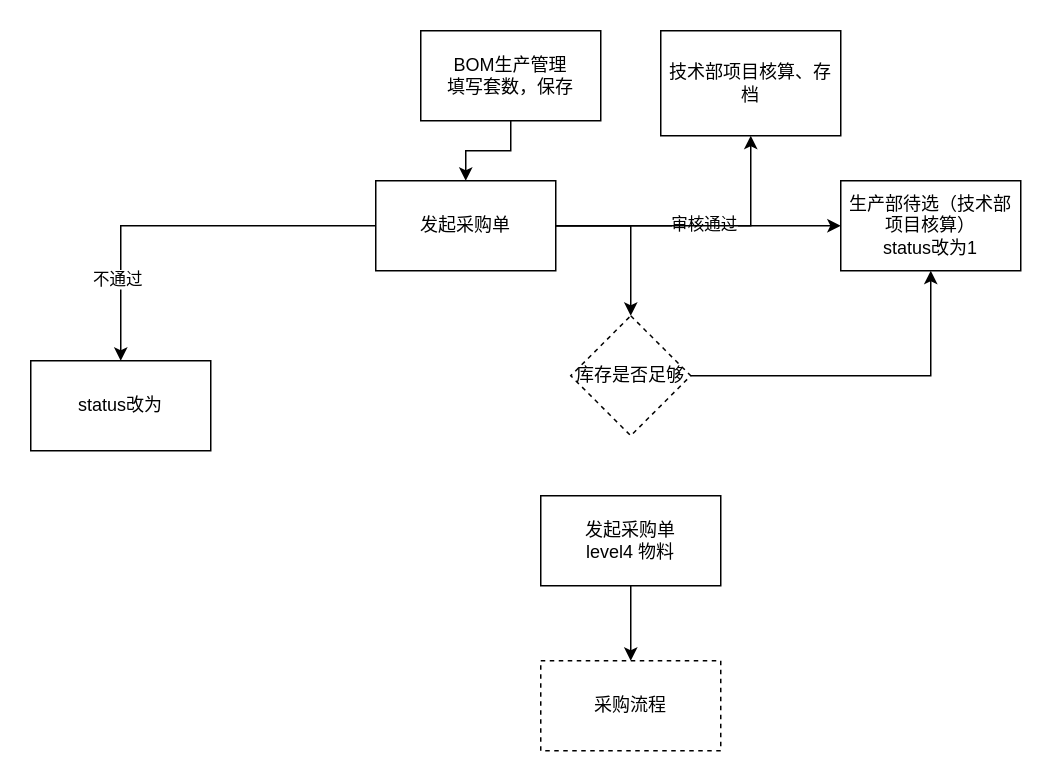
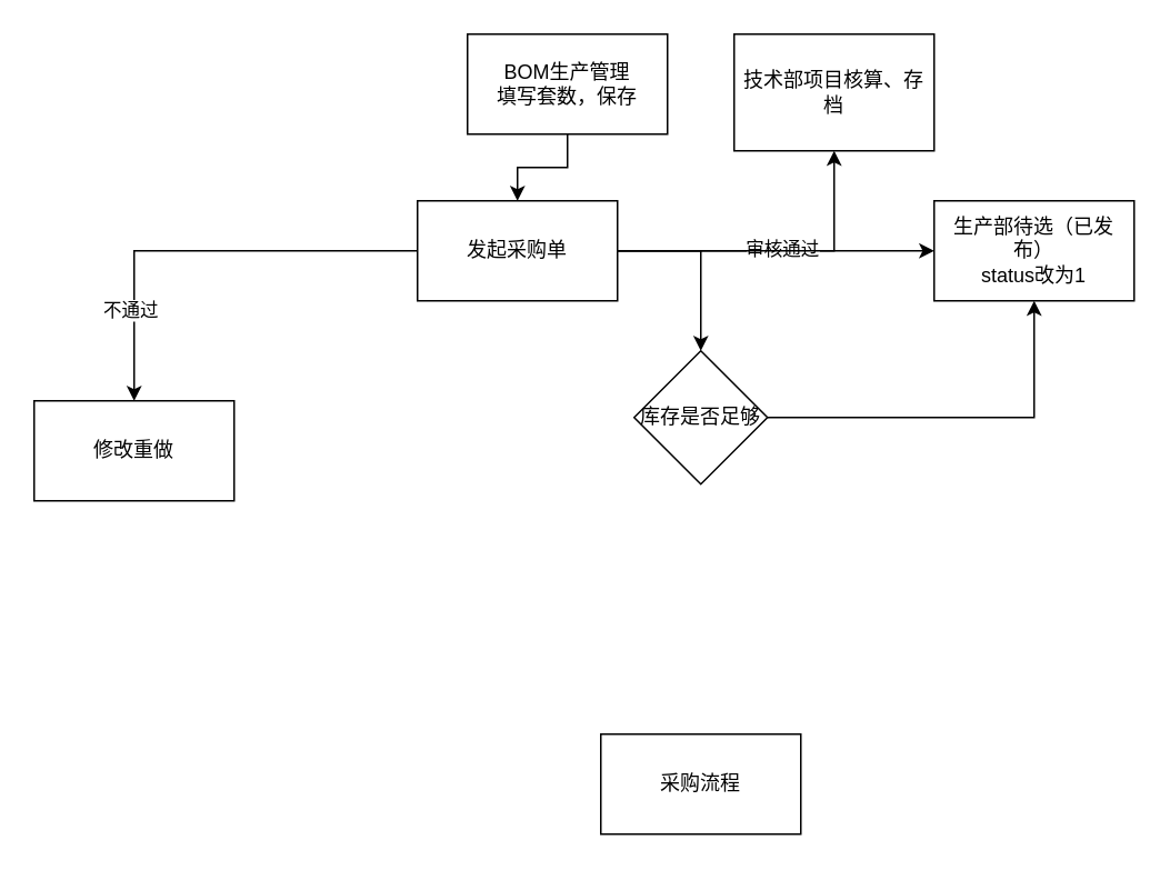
  <mxCell id="0" />
  <mxCell id="1" parent="0" />
  <mxCell id="2" value="" style="edgeStyle=orthogonalEdgeStyle;rounded=0;orthogonalLoop=1;jettySize=auto;html=1;" edge="1" parent="1" source="3" target="10"><mxGeometry relative="1" as="geometry" /></mxCell>
  <mxCell id="3" value="BOM生产管理&lt;br&gt;填写套数，保存" style="rounded=0;whiteSpace=wrap;html=1;" vertex="1" parent="1"><mxGeometry x="280" y="20" width="120" height="60" as="geometry" /></mxCell>
  <mxCell id="4" value="" style="edgeStyle=orthogonalEdgeStyle;rounded=0;orthogonalLoop=1;jettySize=auto;html=1;" edge="1" parent="1" source="10" target="12"><mxGeometry relative="1" as="geometry" /></mxCell>
  <mxCell id="5" value="" style="edgeStyle=orthogonalEdgeStyle;rounded=0;orthogonalLoop=1;jettySize=auto;html=1;" edge="1" parent="1" source="10" target="16"><mxGeometry relative="1" as="geometry" /></mxCell>
  <mxCell id="6" value="审核通过" style="edgeLabel;html=1;align=center;verticalAlign=middle;resizable=0;points=[];" vertex="1" connectable="0" parent="5"><mxGeometry x="0.035" y="2" relative="1" as="geometry"><mxPoint as="offset" /></mxGeometry></mxCell>
  <mxCell id="7" value="" style="edgeStyle=orthogonalEdgeStyle;rounded=0;orthogonalLoop=1;jettySize=auto;html=1;" edge="1" parent="1" source="10" target="17"><mxGeometry relative="1" as="geometry" /></mxCell>
  <mxCell id="8" style="edgeStyle=orthogonalEdgeStyle;rounded=0;orthogonalLoop=1;jettySize=auto;html=1;entryX=0.5;entryY=0;entryDx=0;entryDy=0;" edge="1" parent="1" source="10" target="18"><mxGeometry relative="1" as="geometry"><mxPoint x="450" y="240" as="targetPoint" /></mxGeometry></mxCell>
  <mxCell id="9" value="不通过" style="edgeLabel;html=1;align=center;verticalAlign=middle;resizable=0;points=[];" vertex="1" connectable="0" parent="8"><mxGeometry x="0.576" y="-3" relative="1" as="geometry"><mxPoint as="offset" /></mxGeometry></mxCell>
  <mxCell id="10" value="发起采购单" style="rounded=0;whiteSpace=wrap;html=1;" vertex="1" parent="1"><mxGeometry x="250" y="120" width="120" height="60" as="geometry" /></mxCell>
  <mxCell id="11" value="" style="edgeStyle=orthogonalEdgeStyle;rounded=0;orthogonalLoop=1;jettySize=auto;html=1;" edge="1" parent="1" source="12" target="16"><mxGeometry relative="1" as="geometry" /></mxCell>
- <mxCell id="12" value="库存是否足够" style="rhombus;whiteSpace=wrap;html=1;rounded=0;dashed=1;" vertex="1" parent="1"><mxGeometry x="380" y="210" width="80" height="80" as="geometry" /></mxCell>
- <mxCell id="13" value="" style="edgeStyle=orthogonalEdgeStyle;rounded=0;orthogonalLoop=1;jettySize=auto;html=1;" edge="1" parent="1" source="14" target="15"><mxGeometry relative="1" as="geometry" /></mxCell>
- <mxCell id="14" value="发起采购单&lt;br&gt;level4 物料" style="whiteSpace=wrap;html=1;rounded=0;" vertex="1" parent="1"><mxGeometry x="360" y="330" width="120" height="60" as="geometry" /></mxCell>
- <mxCell id="15" value="采购流程" style="whiteSpace=wrap;html=1;rounded=0;dashed=1;" vertex="1" parent="1"><mxGeometry x="360" y="440" width="120" height="60" as="geometry" /></mxCell>
- <mxCell id="16" value="生产部待选（技术部项目核算）&lt;br&gt;status改为1" style="rounded=0;whiteSpace=wrap;html=1;" vertex="1" parent="1"><mxGeometry x="560" y="120" width="120" height="60" as="geometry" /></mxCell>
+ <mxCell id="12" value="库存是否足够" style="rhombus;whiteSpace=wrap;html=1;rounded=0;" vertex="1" parent="1"><mxGeometry x="380" y="210" width="80" height="80" as="geometry" /></mxCell>
+ <mxCell id="15" value="采购流程" style="whiteSpace=wrap;html=1;rounded=0;" vertex="1" parent="1"><mxGeometry x="360" y="440" width="120" height="60" as="geometry" /></mxCell>
+ <mxCell id="16" value="生产部待选（已发布）&lt;br&gt;status改为1" style="rounded=0;whiteSpace=wrap;html=1;" vertex="1" parent="1"><mxGeometry x="560" y="120" width="120" height="60" as="geometry" /></mxCell>
  <mxCell id="17" value="技术部项目核算、存档" style="rounded=0;whiteSpace=wrap;html=1;" vertex="1" parent="1"><mxGeometry x="440" y="20" width="120" height="70" as="geometry" /></mxCell>
- <mxCell id="18" value="status改为" style="rounded=0;whiteSpace=wrap;html=1;" vertex="1" parent="1"><mxGeometry x="20" y="240" width="120" height="60" as="geometry" /></mxCell>
+ <mxCell id="18" value="修改重做" style="rounded=0;whiteSpace=wrap;html=1;" vertex="1" parent="1"><mxGeometry x="20" y="240" width="120" height="60" as="geometry" /></mxCell>
